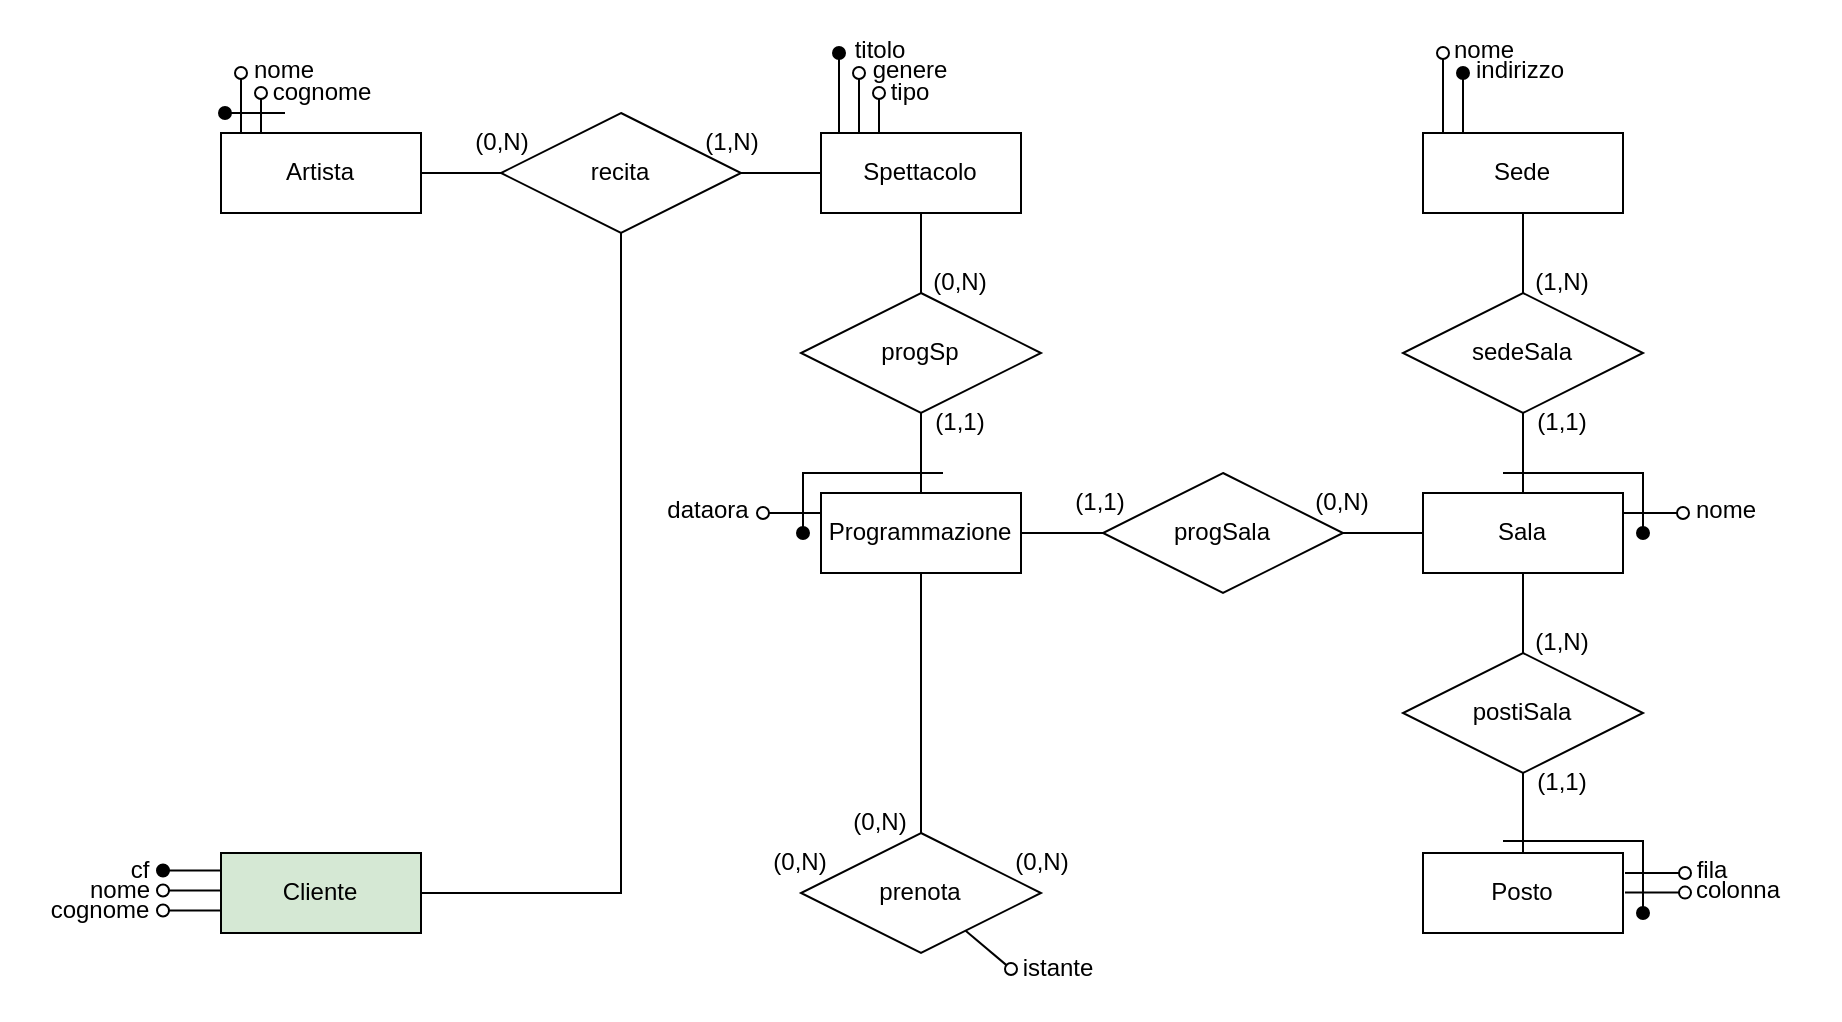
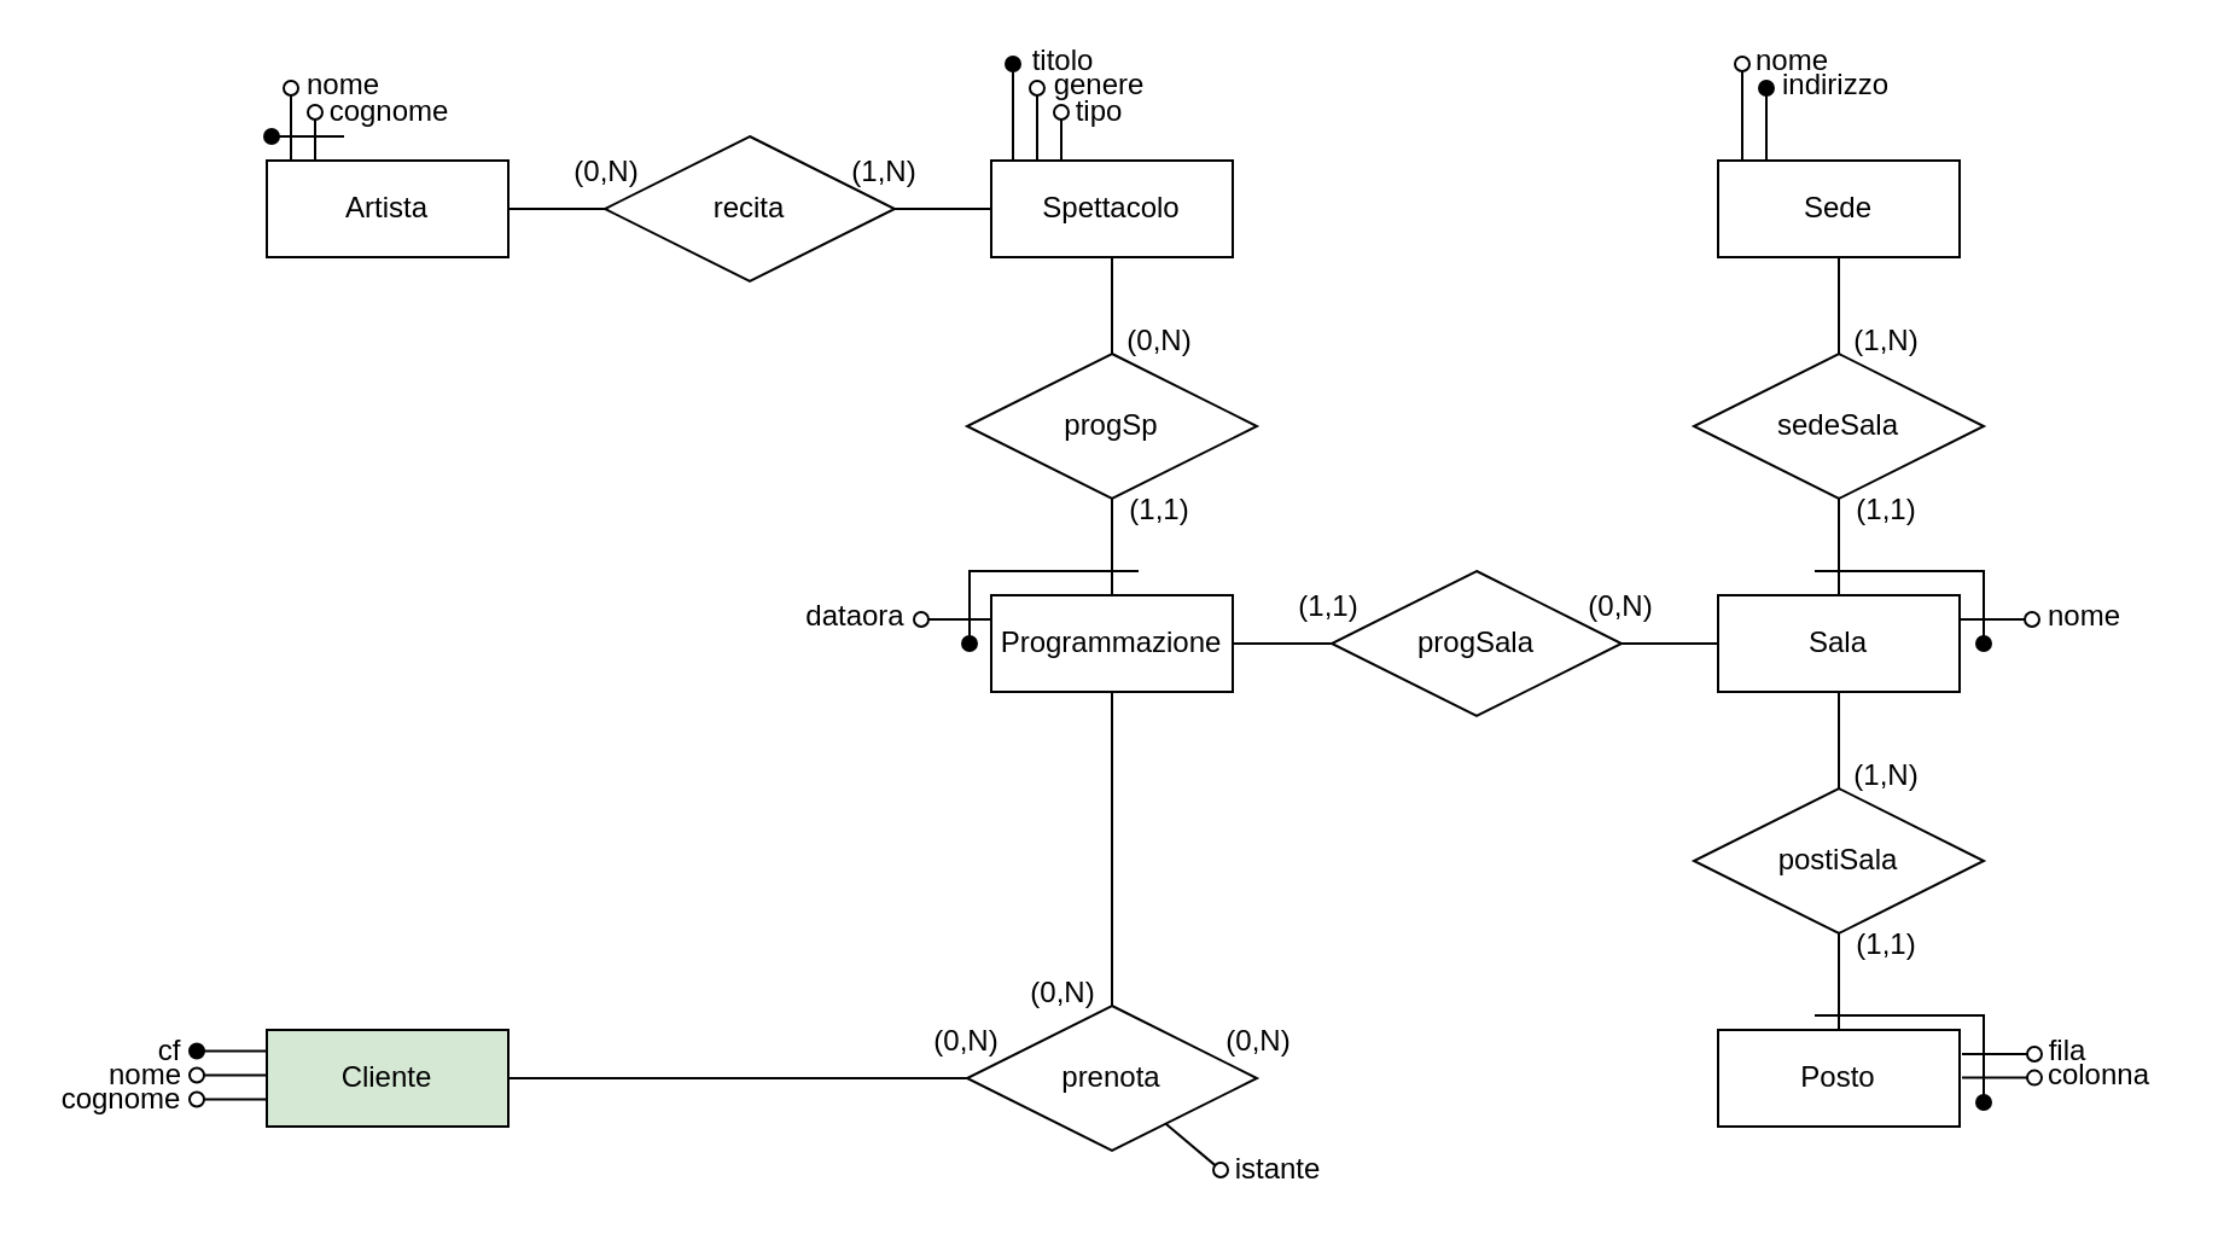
  <mxCell id="0" />
  <mxCell id="1" parent="0" />
  <mxCell id="2" value="Sede" style="whiteSpace=wrap;html=1;align=center;" parent="1" vertex="1"><mxGeometry x="711" y="66" width="100" height="40" as="geometry" /></mxCell>
  <mxCell id="3" value="" style="endArrow=oval;html=1;rounded=0;endFill=0;" parent="1" edge="1"><mxGeometry width="50" height="50" relative="1" as="geometry"><mxPoint x="721" y="66" as="sourcePoint" /><mxPoint x="721" y="26" as="targetPoint" /></mxGeometry></mxCell>
  <mxCell id="4" value="" style="endArrow=oval;html=1;rounded=0;endFill=1;" parent="1" edge="1"><mxGeometry width="50" height="50" relative="1" as="geometry"><mxPoint x="731" y="66" as="sourcePoint" /><mxPoint x="731" y="36" as="targetPoint" /></mxGeometry></mxCell>
  <mxCell id="5" value="" style="endArrow=oval;html=1;rounded=0;endFill=0;" parent="1" source="52" edge="1"><mxGeometry width="50" height="50" relative="1" as="geometry"><mxPoint x="470" y="516" as="sourcePoint" /><mxPoint x="505" y="484" as="targetPoint" /></mxGeometry></mxCell>
  <mxCell id="6" value="nome" style="text;html=1;align=center;verticalAlign=middle;whiteSpace=wrap;rounded=0;" parent="1" vertex="1"><mxGeometry x="712" y="20" width="60" height="10" as="geometry" /></mxCell>
  <mxCell id="7" value="indirizzo" style="text;html=1;align=center;verticalAlign=middle;whiteSpace=wrap;rounded=0;" parent="1" vertex="1"><mxGeometry x="730" y="30" width="60" height="10" as="geometry" /></mxCell>
  <mxCell id="8" value="istante" style="text;html=1;align=center;verticalAlign=middle;whiteSpace=wrap;rounded=0;" parent="1" vertex="1"><mxGeometry x="499" y="479" width="60" height="10" as="geometry" /></mxCell>
  <mxCell id="9" style="edgeStyle=orthogonalEdgeStyle;rounded=0;orthogonalLoop=1;jettySize=auto;html=1;exitX=0.5;exitY=1;exitDx=0;exitDy=0;entryX=0.5;entryY=0;entryDx=0;entryDy=0;endArrow=none;endFill=0;" parent="1" source="11" target="18" edge="1"><mxGeometry relative="1" as="geometry" /></mxCell>
  <mxCell id="10" style="edgeStyle=orthogonalEdgeStyle;rounded=0;orthogonalLoop=1;jettySize=auto;html=1;exitX=0;exitY=0.5;exitDx=0;exitDy=0;entryX=1;entryY=0.5;entryDx=0;entryDy=0;endArrow=none;endFill=0;" parent="1" source="11" target="47" edge="1"><mxGeometry relative="1" as="geometry" /></mxCell>
  <mxCell id="11" value="Sala" style="whiteSpace=wrap;html=1;align=center;" parent="1" vertex="1"><mxGeometry x="711" y="246" width="100" height="40" as="geometry" /></mxCell>
  <mxCell id="12" style="edgeStyle=orthogonalEdgeStyle;rounded=0;orthogonalLoop=1;jettySize=auto;html=1;exitX=0.5;exitY=0;exitDx=0;exitDy=0;entryX=0.5;entryY=1;entryDx=0;entryDy=0;endArrow=none;endFill=0;" parent="1" source="14" target="2" edge="1"><mxGeometry relative="1" as="geometry" /></mxCell>
  <mxCell id="13" style="edgeStyle=orthogonalEdgeStyle;rounded=0;orthogonalLoop=1;jettySize=auto;html=1;exitX=0.5;exitY=1;exitDx=0;exitDy=0;entryX=0.5;entryY=0;entryDx=0;entryDy=0;endArrow=none;endFill=0;" parent="1" source="14" target="11" edge="1"><mxGeometry relative="1" as="geometry" /></mxCell>
  <mxCell id="14" value="sedeSala" style="shape=rhombus;perimeter=rhombusPerimeter;whiteSpace=wrap;html=1;align=center;" parent="1" vertex="1"><mxGeometry x="701" y="146" width="120" height="60" as="geometry" /></mxCell>
  <mxCell id="15" value="" style="endArrow=oval;html=1;rounded=0;endFill=0;" parent="1" edge="1"><mxGeometry width="50" height="50" relative="1" as="geometry"><mxPoint x="811" y="256" as="sourcePoint" /><mxPoint x="841" y="256" as="targetPoint" /></mxGeometry></mxCell>
  <mxCell id="16" value="nome" style="text;html=1;align=center;verticalAlign=middle;whiteSpace=wrap;rounded=0;" parent="1" vertex="1"><mxGeometry x="833" y="250" width="60" height="10" as="geometry" /></mxCell>
  <mxCell id="17" value="" style="endArrow=oval;html=1;rounded=0;endFill=1;" parent="1" edge="1"><mxGeometry width="50" height="50" relative="1" as="geometry"><mxPoint x="751" y="236" as="sourcePoint" /><mxPoint x="821" y="266" as="targetPoint" /><Array as="points"><mxPoint x="821" y="236" /></Array></mxGeometry></mxCell>
  <mxCell id="18" value="postiSala" style="shape=rhombus;perimeter=rhombusPerimeter;whiteSpace=wrap;html=1;align=center;" parent="1" vertex="1"><mxGeometry x="701" y="326" width="120" height="60" as="geometry" /></mxCell>
  <mxCell id="19" style="edgeStyle=orthogonalEdgeStyle;rounded=0;orthogonalLoop=1;jettySize=auto;html=1;exitX=0.5;exitY=0;exitDx=0;exitDy=0;entryX=0.5;entryY=1;entryDx=0;entryDy=0;endArrow=none;endFill=0;" parent="1" source="20" target="18" edge="1"><mxGeometry relative="1" as="geometry" /></mxCell>
  <mxCell id="20" value="Posto" style="whiteSpace=wrap;html=1;align=center;" parent="1" vertex="1"><mxGeometry x="711" y="426" width="100" height="40" as="geometry" /></mxCell>
  <mxCell id="21" value="" style="endArrow=oval;html=1;rounded=0;endFill=0;" parent="1" edge="1"><mxGeometry width="50" height="50" relative="1" as="geometry"><mxPoint x="812" y="436" as="sourcePoint" /><mxPoint x="842" y="436" as="targetPoint" /></mxGeometry></mxCell>
  <mxCell id="22" value="" style="endArrow=oval;html=1;rounded=0;endFill=0;" parent="1" edge="1"><mxGeometry width="50" height="50" relative="1" as="geometry"><mxPoint x="812" y="445.8" as="sourcePoint" /><mxPoint x="842" y="445.8" as="targetPoint" /></mxGeometry></mxCell>
  <mxCell id="23" value="fila" style="text;html=1;align=center;verticalAlign=middle;whiteSpace=wrap;rounded=0;" parent="1" vertex="1"><mxGeometry x="826" y="430" width="60" height="10" as="geometry" /></mxCell>
  <mxCell id="24" value="colonna" style="text;html=1;align=center;verticalAlign=middle;whiteSpace=wrap;rounded=0;" parent="1" vertex="1"><mxGeometry x="839" y="440" width="60" height="10" as="geometry" /></mxCell>
  <mxCell id="25" value="" style="endArrow=oval;html=1;rounded=0;endFill=1;" parent="1" edge="1"><mxGeometry width="50" height="50" relative="1" as="geometry"><mxPoint x="751" y="420" as="sourcePoint" /><mxPoint x="821" y="456" as="targetPoint" /><Array as="points"><mxPoint x="821" y="420" /></Array></mxGeometry></mxCell>
  <mxCell id="26" value="Spettacolo" style="whiteSpace=wrap;html=1;align=center;" parent="1" vertex="1"><mxGeometry x="410" y="66" width="100" height="40" as="geometry" /></mxCell>
  <mxCell id="27" value="" style="endArrow=oval;html=1;rounded=0;endFill=1;" parent="1" edge="1"><mxGeometry width="50" height="50" relative="1" as="geometry"><mxPoint x="419" y="66" as="sourcePoint" /><mxPoint x="419" y="26" as="targetPoint" /></mxGeometry></mxCell>
  <mxCell id="28" value="" style="endArrow=oval;html=1;rounded=0;endFill=0;" parent="1" edge="1"><mxGeometry width="50" height="50" relative="1" as="geometry"><mxPoint x="429" y="66" as="sourcePoint" /><mxPoint x="429" y="36" as="targetPoint" /></mxGeometry></mxCell>
  <mxCell id="29" value="" style="endArrow=oval;html=1;rounded=0;endFill=0;" parent="1" edge="1"><mxGeometry width="50" height="50" relative="1" as="geometry"><mxPoint x="439" y="66" as="sourcePoint" /><mxPoint x="439" y="46" as="targetPoint" /></mxGeometry></mxCell>
  <mxCell id="30" value="titolo" style="text;html=1;align=center;verticalAlign=middle;whiteSpace=wrap;rounded=0;" parent="1" vertex="1"><mxGeometry x="410" y="20" width="60" height="10" as="geometry" /></mxCell>
  <mxCell id="31" value="genere" style="text;html=1;align=center;verticalAlign=middle;whiteSpace=wrap;rounded=0;" parent="1" vertex="1"><mxGeometry x="425" y="30" width="60" height="10" as="geometry" /></mxCell>
  <mxCell id="32" value="tipo" style="text;html=1;align=center;verticalAlign=middle;whiteSpace=wrap;rounded=0;" parent="1" vertex="1"><mxGeometry x="425" y="41" width="60" height="10" as="geometry" /></mxCell>
  <mxCell id="33" style="edgeStyle=orthogonalEdgeStyle;rounded=0;orthogonalLoop=1;jettySize=auto;html=1;exitX=1;exitY=0.5;exitDx=0;exitDy=0;entryX=0;entryY=0.5;entryDx=0;entryDy=0;endArrow=none;endFill=0;" parent="1" source="35" target="26" edge="1"><mxGeometry relative="1" as="geometry" /></mxCell>
  <mxCell id="34" style="edgeStyle=orthogonalEdgeStyle;rounded=0;orthogonalLoop=1;jettySize=auto;html=1;exitX=0;exitY=0.5;exitDx=0;exitDy=0;entryX=1;entryY=0.5;entryDx=0;entryDy=0;endArrow=none;endFill=0;" parent="1" source="35" target="36" edge="1"><mxGeometry relative="1" as="geometry" /></mxCell>
  <mxCell id="35" value="recita" style="shape=rhombus;perimeter=rhombusPerimeter;whiteSpace=wrap;html=1;align=center;" parent="1" vertex="1"><mxGeometry x="250" y="56" width="120" height="60" as="geometry" /></mxCell>
  <mxCell id="36" value="Artista" style="whiteSpace=wrap;html=1;align=center;" parent="1" vertex="1"><mxGeometry x="110" y="66" width="100" height="40" as="geometry" /></mxCell>
  <mxCell id="37" value="" style="endArrow=oval;html=1;rounded=0;endFill=0;" parent="1" edge="1"><mxGeometry width="50" height="50" relative="1" as="geometry"><mxPoint x="120" y="66" as="sourcePoint" /><mxPoint x="120" y="36" as="targetPoint" /></mxGeometry></mxCell>
  <mxCell id="38" value="" style="endArrow=oval;html=1;rounded=0;endFill=0;" parent="1" edge="1"><mxGeometry width="50" height="50" relative="1" as="geometry"><mxPoint x="130" y="66" as="sourcePoint" /><mxPoint x="130" y="46" as="targetPoint" /></mxGeometry></mxCell>
  <mxCell id="39" value="nome" style="text;html=1;align=center;verticalAlign=middle;whiteSpace=wrap;rounded=0;" parent="1" vertex="1"><mxGeometry x="112" y="30" width="60" height="10" as="geometry" /></mxCell>
  <mxCell id="40" value="cognome" style="text;html=1;align=center;verticalAlign=middle;whiteSpace=wrap;rounded=0;" parent="1" vertex="1"><mxGeometry x="131" y="41" width="60" height="10" as="geometry" /></mxCell>
  <mxCell id="41" value="" style="endArrow=oval;html=1;rounded=0;endFill=1;" parent="1" edge="1"><mxGeometry width="50" height="50" relative="1" as="geometry"><mxPoint x="142" y="56" as="sourcePoint" /><mxPoint x="112" y="56" as="targetPoint" /></mxGeometry></mxCell>
  <mxCell id="42" style="edgeStyle=orthogonalEdgeStyle;rounded=0;orthogonalLoop=1;jettySize=auto;html=1;exitX=0.5;exitY=0;exitDx=0;exitDy=0;entryX=0.5;entryY=1;entryDx=0;entryDy=0;endArrow=none;endFill=0;" parent="1" source="44" target="26" edge="1"><mxGeometry relative="1" as="geometry" /></mxCell>
  <mxCell id="43" style="edgeStyle=orthogonalEdgeStyle;rounded=0;orthogonalLoop=1;jettySize=auto;html=1;exitX=0.5;exitY=1;exitDx=0;exitDy=0;entryX=0.5;entryY=0;entryDx=0;entryDy=0;endArrow=none;endFill=0;" parent="1" source="44" target="46" edge="1"><mxGeometry relative="1" as="geometry" /></mxCell>
  <mxCell id="44" value="progSp" style="shape=rhombus;perimeter=rhombusPerimeter;whiteSpace=wrap;html=1;align=center;" parent="1" vertex="1"><mxGeometry x="400" y="146" width="120" height="60" as="geometry" /></mxCell>
  <mxCell id="45" style="edgeStyle=orthogonalEdgeStyle;rounded=0;orthogonalLoop=1;jettySize=auto;html=1;exitX=1;exitY=0.5;exitDx=0;exitDy=0;entryX=0;entryY=0.5;entryDx=0;entryDy=0;endArrow=none;endFill=0;" parent="1" source="46" target="47" edge="1"><mxGeometry relative="1" as="geometry" /></mxCell>
  <mxCell id="46" value="Programmazione" style="whiteSpace=wrap;html=1;align=center;" parent="1" vertex="1"><mxGeometry x="410" y="246" width="100" height="40" as="geometry" /></mxCell>
  <mxCell id="47" value="progSala" style="shape=rhombus;perimeter=rhombusPerimeter;whiteSpace=wrap;html=1;align=center;" parent="1" vertex="1"><mxGeometry x="551" y="236" width="120" height="60" as="geometry" /></mxCell>
  <mxCell id="48" value="" style="endArrow=oval;html=1;rounded=0;endFill=0;" parent="1" edge="1"><mxGeometry width="50" height="50" relative="1" as="geometry"><mxPoint x="410" y="256" as="sourcePoint" /><mxPoint x="381" y="256" as="targetPoint" /></mxGeometry></mxCell>
  <mxCell id="49" value="dataora" style="text;html=1;align=center;verticalAlign=middle;whiteSpace=wrap;rounded=0;" parent="1" vertex="1"><mxGeometry x="324" y="250" width="60" height="10" as="geometry" /></mxCell>
  <mxCell id="50" value="" style="endArrow=oval;html=1;rounded=0;endFill=1;" parent="1" edge="1"><mxGeometry width="50" height="50" relative="1" as="geometry"><mxPoint x="471" y="236" as="sourcePoint" /><mxPoint x="401" y="266" as="targetPoint" /><Array as="points"><mxPoint x="401" y="236" /></Array></mxGeometry></mxCell>
  <mxCell id="51" style="edgeStyle=orthogonalEdgeStyle;rounded=0;orthogonalLoop=1;jettySize=auto;html=1;exitX=0.5;exitY=0;exitDx=0;exitDy=0;entryX=0.5;entryY=1;entryDx=0;entryDy=0;endArrow=none;endFill=0;" parent="1" source="52" target="46" edge="1"><mxGeometry relative="1" as="geometry" /></mxCell>
  <mxCell id="52" value="prenota" style="shape=rhombus;perimeter=rhombusPerimeter;whiteSpace=wrap;html=1;align=center;" parent="1" vertex="1"><mxGeometry x="400" y="416" width="120" height="60" as="geometry" /></mxCell>
- <mxCell id="53" style="edgeStyle=orthogonalEdgeStyle;rounded=0;orthogonalLoop=1;jettySize=auto;html=1;exitX=1;exitY=0.5;exitDx=0;exitDy=0;endArrow=none;endFill=0;" parent="1" source="54" target="35" edge="1"><mxGeometry relative="1" as="geometry"><mxPoint x="250" y="446" as="targetPoint" /></mxGeometry></mxCell>
+ <mxCell id="53" style="edgeStyle=orthogonalEdgeStyle;rounded=0;orthogonalLoop=1;jettySize=auto;html=1;exitX=1;exitY=0.5;exitDx=0;exitDy=0;entryX=0;entryY=0.5;entryDx=0;entryDy=0;endArrow=none;endFill=0;" parent="1" source="54" target="52" edge="1"><mxGeometry relative="1" as="geometry"><mxPoint x="250" y="446" as="targetPoint" /></mxGeometry></mxCell>
  <mxCell id="54" value="Cliente" style="whiteSpace=wrap;html=1;align=center;fillColor=#d5e8d4;" parent="1" vertex="1"><mxGeometry x="110" y="426" width="100" height="40" as="geometry" /></mxCell>
  <mxCell id="55" value="" style="endArrow=oval;html=1;rounded=0;endFill=0;" parent="1" edge="1"><mxGeometry width="50" height="50" relative="1" as="geometry"><mxPoint x="110" y="444.76" as="sourcePoint" /><mxPoint x="81" y="444.76" as="targetPoint" /></mxGeometry></mxCell>
  <mxCell id="56" value="" style="endArrow=oval;html=1;rounded=0;endFill=0;" parent="1" edge="1"><mxGeometry width="50" height="50" relative="1" as="geometry"><mxPoint x="110" y="454.76" as="sourcePoint" /><mxPoint x="81" y="454.76" as="targetPoint" /></mxGeometry></mxCell>
  <mxCell id="57" value="" style="endArrow=oval;html=1;rounded=0;endFill=1;" parent="1" edge="1"><mxGeometry width="50" height="50" relative="1" as="geometry"><mxPoint x="110" y="434.76" as="sourcePoint" /><mxPoint x="81" y="434.76" as="targetPoint" /></mxGeometry></mxCell>
  <mxCell id="58" value="cf" style="text;html=1;align=center;verticalAlign=middle;whiteSpace=wrap;rounded=0;" parent="1" vertex="1"><mxGeometry x="40" y="430" width="60" height="10" as="geometry" /></mxCell>
  <mxCell id="59" value="nome" style="text;html=1;align=center;verticalAlign=middle;whiteSpace=wrap;rounded=0;" parent="1" vertex="1"><mxGeometry x="30" y="440" width="60" height="10" as="geometry" /></mxCell>
  <mxCell id="60" value="cognome" style="text;html=1;align=center;verticalAlign=middle;whiteSpace=wrap;rounded=0;" parent="1" vertex="1"><mxGeometry x="20" y="450" width="60" height="10" as="geometry" /></mxCell>
  <mxCell id="61" value="(0,N)" style="text;html=1;align=center;verticalAlign=middle;whiteSpace=wrap;rounded=0;" parent="1" vertex="1"><mxGeometry x="221" y="66" width="60" height="10" as="geometry" /></mxCell>
  <mxCell id="62" value="(1,N)" style="text;html=1;align=center;verticalAlign=middle;whiteSpace=wrap;rounded=0;" parent="1" vertex="1"><mxGeometry x="336" y="66" width="60" height="10" as="geometry" /></mxCell>
  <mxCell id="63" value="(0,N)" style="text;html=1;align=center;verticalAlign=middle;whiteSpace=wrap;rounded=0;" parent="1" vertex="1"><mxGeometry x="450" y="136" width="60" height="10" as="geometry" /></mxCell>
  <mxCell id="64" value="(1,1)" style="text;html=1;align=center;verticalAlign=middle;whiteSpace=wrap;rounded=0;" parent="1" vertex="1"><mxGeometry x="450" y="206" width="60" height="10" as="geometry" /></mxCell>
  <mxCell id="65" value="(1,1)" style="text;html=1;align=center;verticalAlign=middle;whiteSpace=wrap;rounded=0;" parent="1" vertex="1"><mxGeometry x="520" y="246" width="60" height="10" as="geometry" /></mxCell>
  <mxCell id="66" value="(0,N)" style="text;html=1;align=center;verticalAlign=middle;whiteSpace=wrap;rounded=0;" parent="1" vertex="1"><mxGeometry x="641" y="246" width="60" height="10" as="geometry" /></mxCell>
  <mxCell id="67" value="(1,N)" style="text;html=1;align=center;verticalAlign=middle;whiteSpace=wrap;rounded=0;" parent="1" vertex="1"><mxGeometry x="751" y="136" width="60" height="10" as="geometry" /></mxCell>
  <mxCell id="68" value="(1,1)" style="text;html=1;align=center;verticalAlign=middle;whiteSpace=wrap;rounded=0;" parent="1" vertex="1"><mxGeometry x="751" y="206" width="60" height="10" as="geometry" /></mxCell>
  <mxCell id="69" value="(1,N)" style="text;html=1;align=center;verticalAlign=middle;whiteSpace=wrap;rounded=0;" parent="1" vertex="1"><mxGeometry x="751" y="316" width="60" height="10" as="geometry" /></mxCell>
  <mxCell id="70" value="(1,1)" style="text;html=1;align=center;verticalAlign=middle;whiteSpace=wrap;rounded=0;" parent="1" vertex="1"><mxGeometry x="751" y="386" width="60" height="10" as="geometry" /></mxCell>
  <mxCell id="71" value="(0,N)" style="text;html=1;align=center;verticalAlign=middle;whiteSpace=wrap;rounded=0;" parent="1" vertex="1"><mxGeometry x="370" y="426" width="60" height="10" as="geometry" /></mxCell>
  <mxCell id="72" value="(0,N)" style="text;html=1;align=center;verticalAlign=middle;whiteSpace=wrap;rounded=0;" parent="1" vertex="1"><mxGeometry x="491" y="426" width="60" height="10" as="geometry" /></mxCell>
  <mxCell id="73" value="(0,N)" style="text;html=1;align=center;verticalAlign=middle;whiteSpace=wrap;rounded=0;" parent="1" vertex="1"><mxGeometry x="410" y="406" width="60" height="10" as="geometry" /></mxCell>
